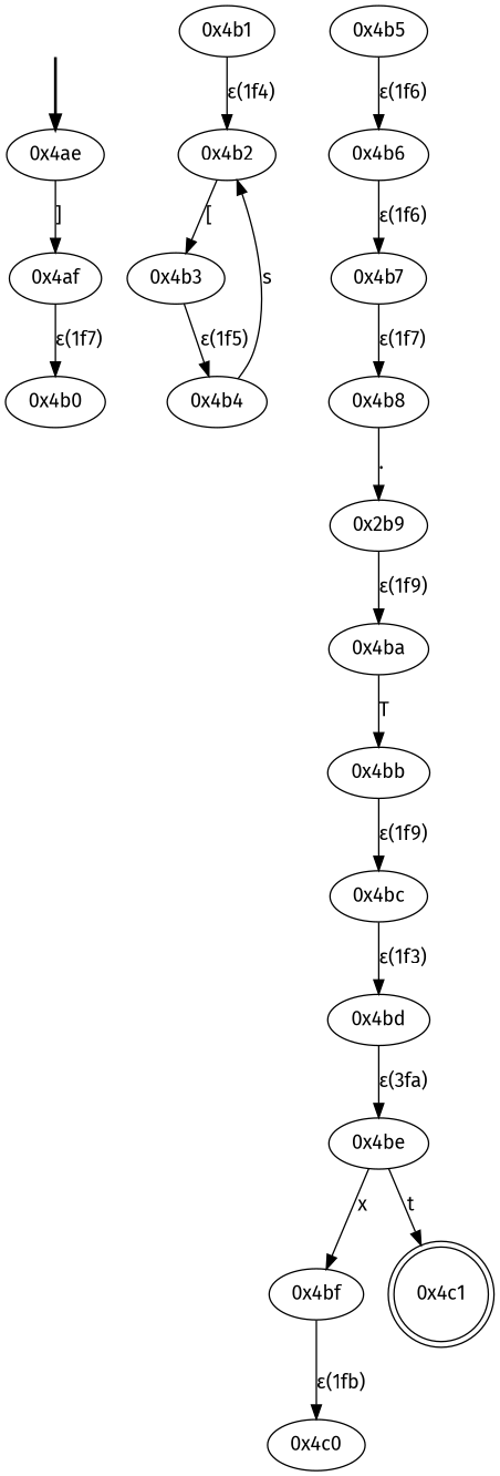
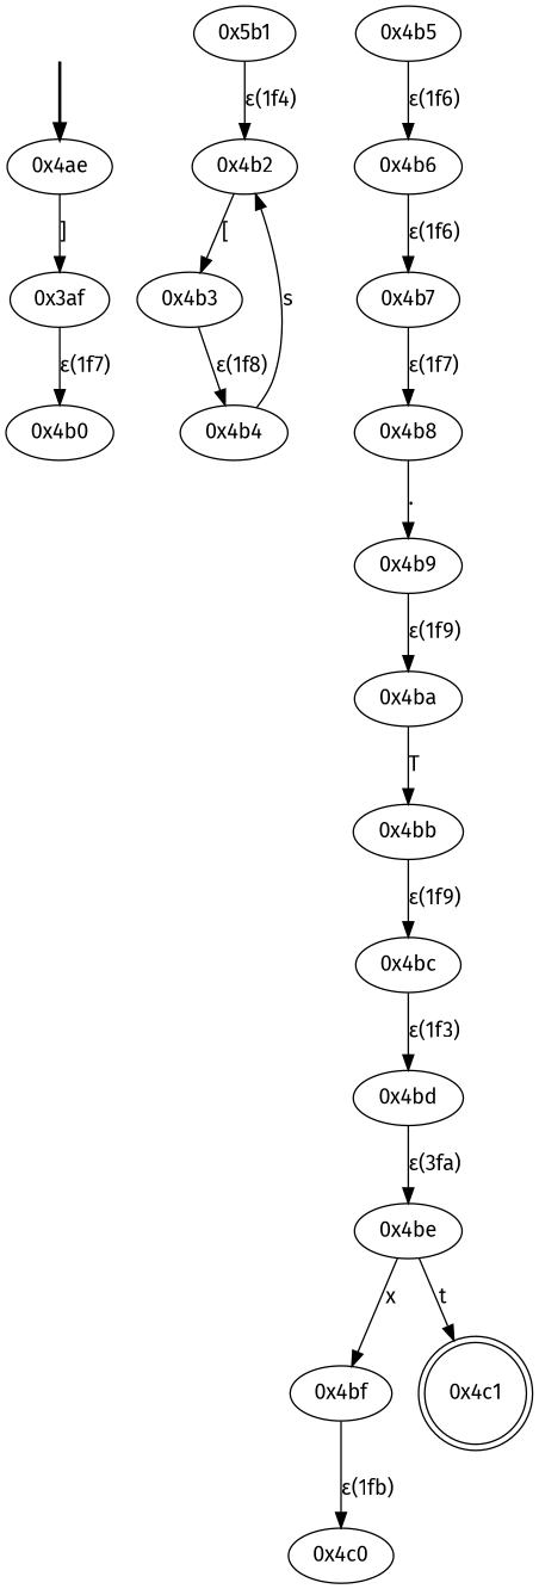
  digraph {
    fontname="Fira Sans"
    node [fontname="Fira Sans"]
    edge [fontname="Fira Sans"]
    fake [style=invisible]
    "0x4ae" [root=true]
-   "0x4af"
+   "0x4af" [label="0x3af"]
    "0x4b0"
-   "0x4b1"
+   "0x4b1" [label="0x5b1"]
    "0x4b2"
    "0x4b3"
    "0x4b4"
    "0x4b5"
    "0x4b6"
    "0x4b7"
    "0x4b8"
-   "0x4b9" [label="0x2b9"]
+   "0x4b9"
    "0x4ba"
    "0x4bb"
    "0x4bc"
    "0x4bd"
    "0x4be"
    "0x4bf"
    "0x4c1" [shape=doublecircle]
    "0x4c0"
    fake -> "0x4ae" [style=bold]
    "0x4ae" -> "0x4af" [label="]"]
    "0x4af" -> "0x4b0" [label="ε(1f7)"]
    "0x4b1" -> "0x4b2" [label="ε(1f4)"]
    "0x4b2" -> "0x4b3" [label="["]
-   "0x4b3" -> "0x4b4" [label="ε(1f5)"]
+   "0x4b3" -> "0x4b4" [label="ε(1f8)"]
    "0x4b4" -> "0x4b2" [label=s]
    "0x4b5" -> "0x4b6" [label="ε(1f6)"]
    "0x4b6" -> "0x4b7" [label="ε(1f6)"]
    "0x4b7" -> "0x4b8" [label="ε(1f7)"]
    "0x4b8" -> "0x4b9" [label="."]
    "0x4b9" -> "0x4ba" [label="ε(1f9)"]
    "0x4ba" -> "0x4bb" [label=T]
    "0x4bb" -> "0x4bc" [label="ε(1f9)"]
    "0x4bc" -> "0x4bd" [label="ε(1f3)"]
    "0x4bd" -> "0x4be" [label="ε(3fa)"]
    "0x4be" -> "0x4bf" [label=x]
    "0x4be" -> "0x4c1" [label=t]
    "0x4bf" -> "0x4c0" [label="ε(1fb)"]
  }
